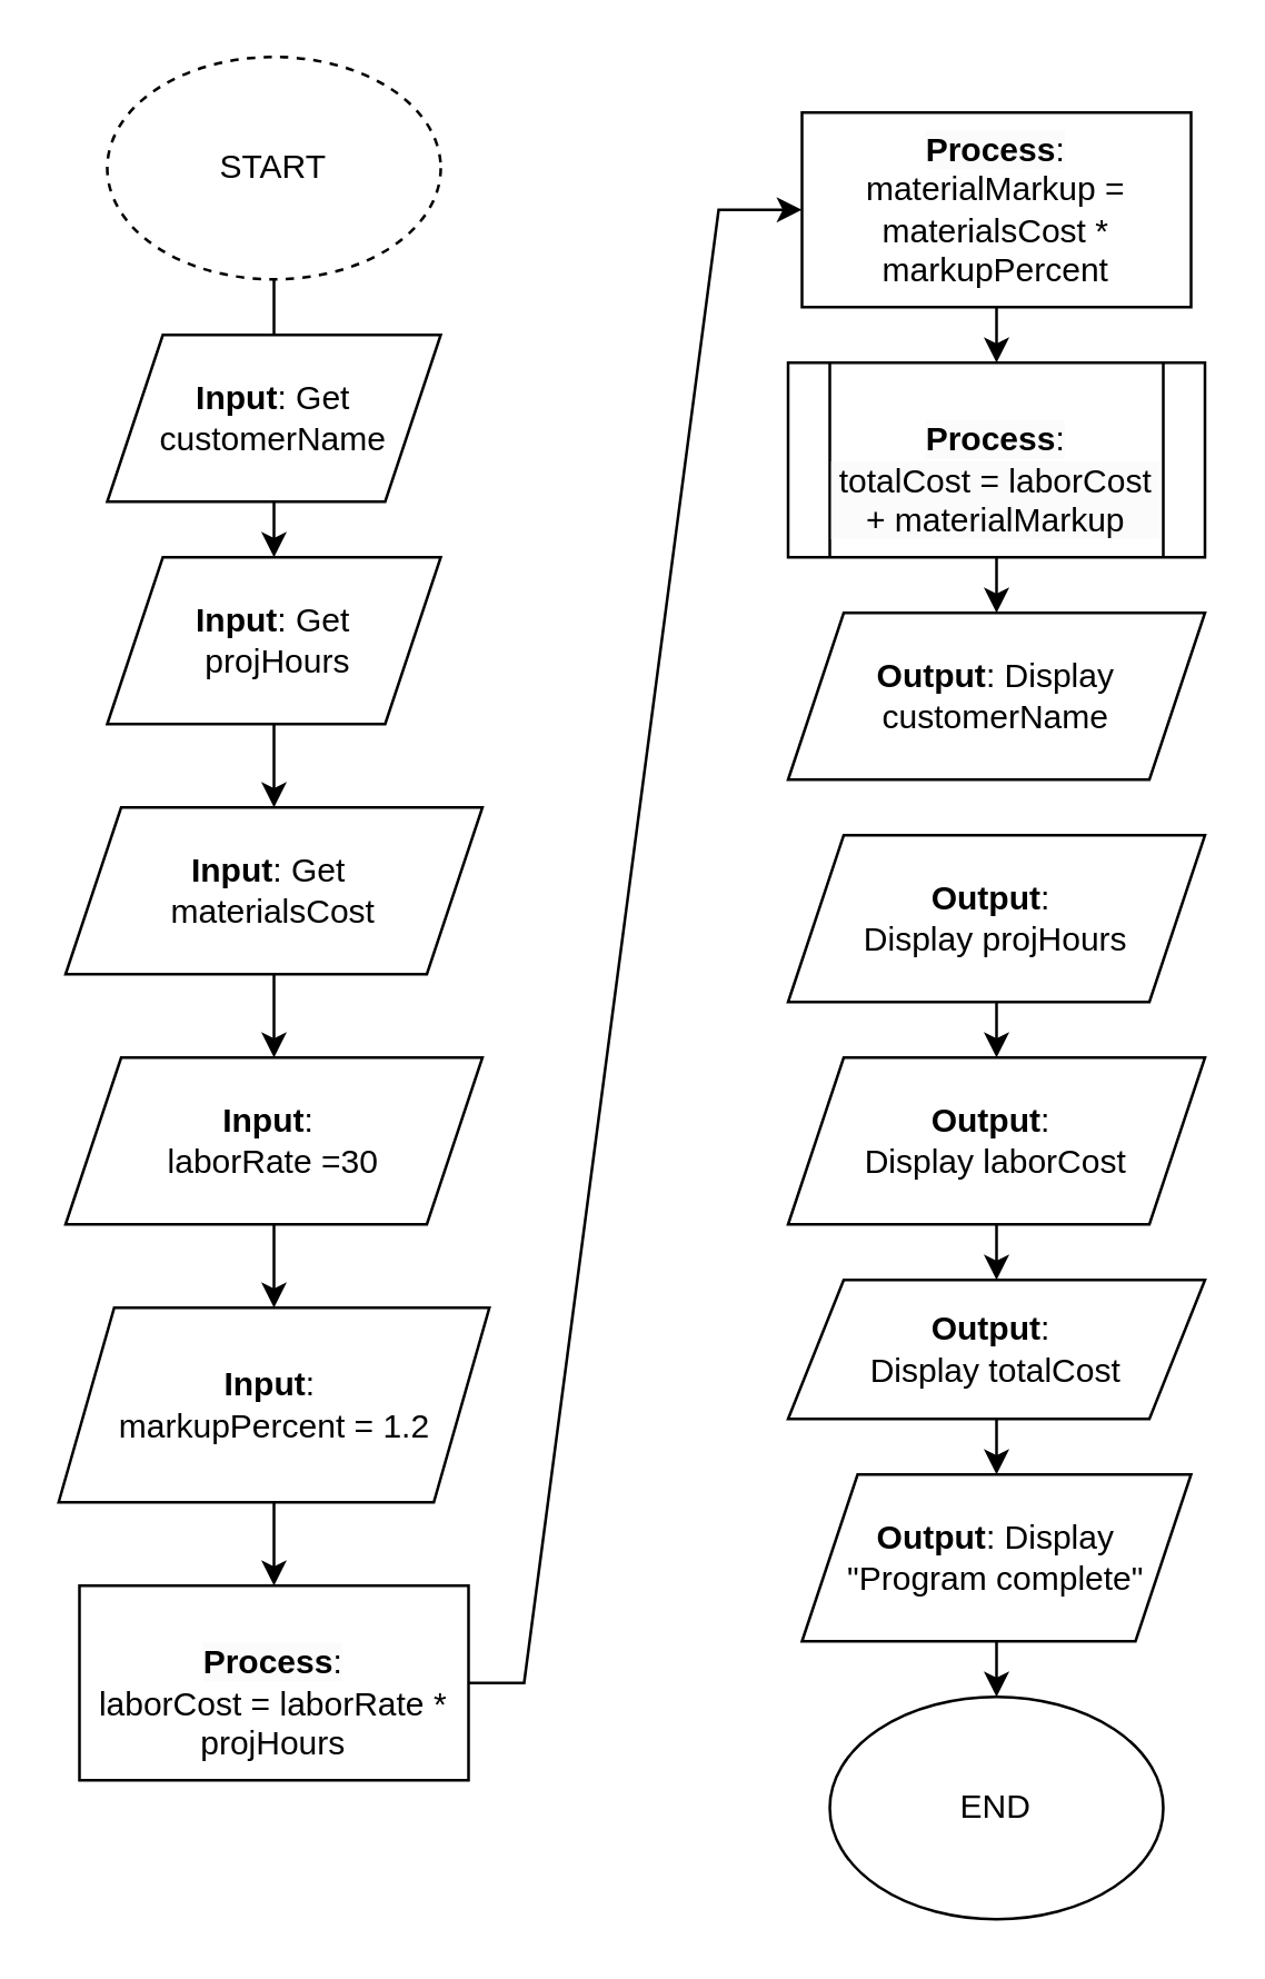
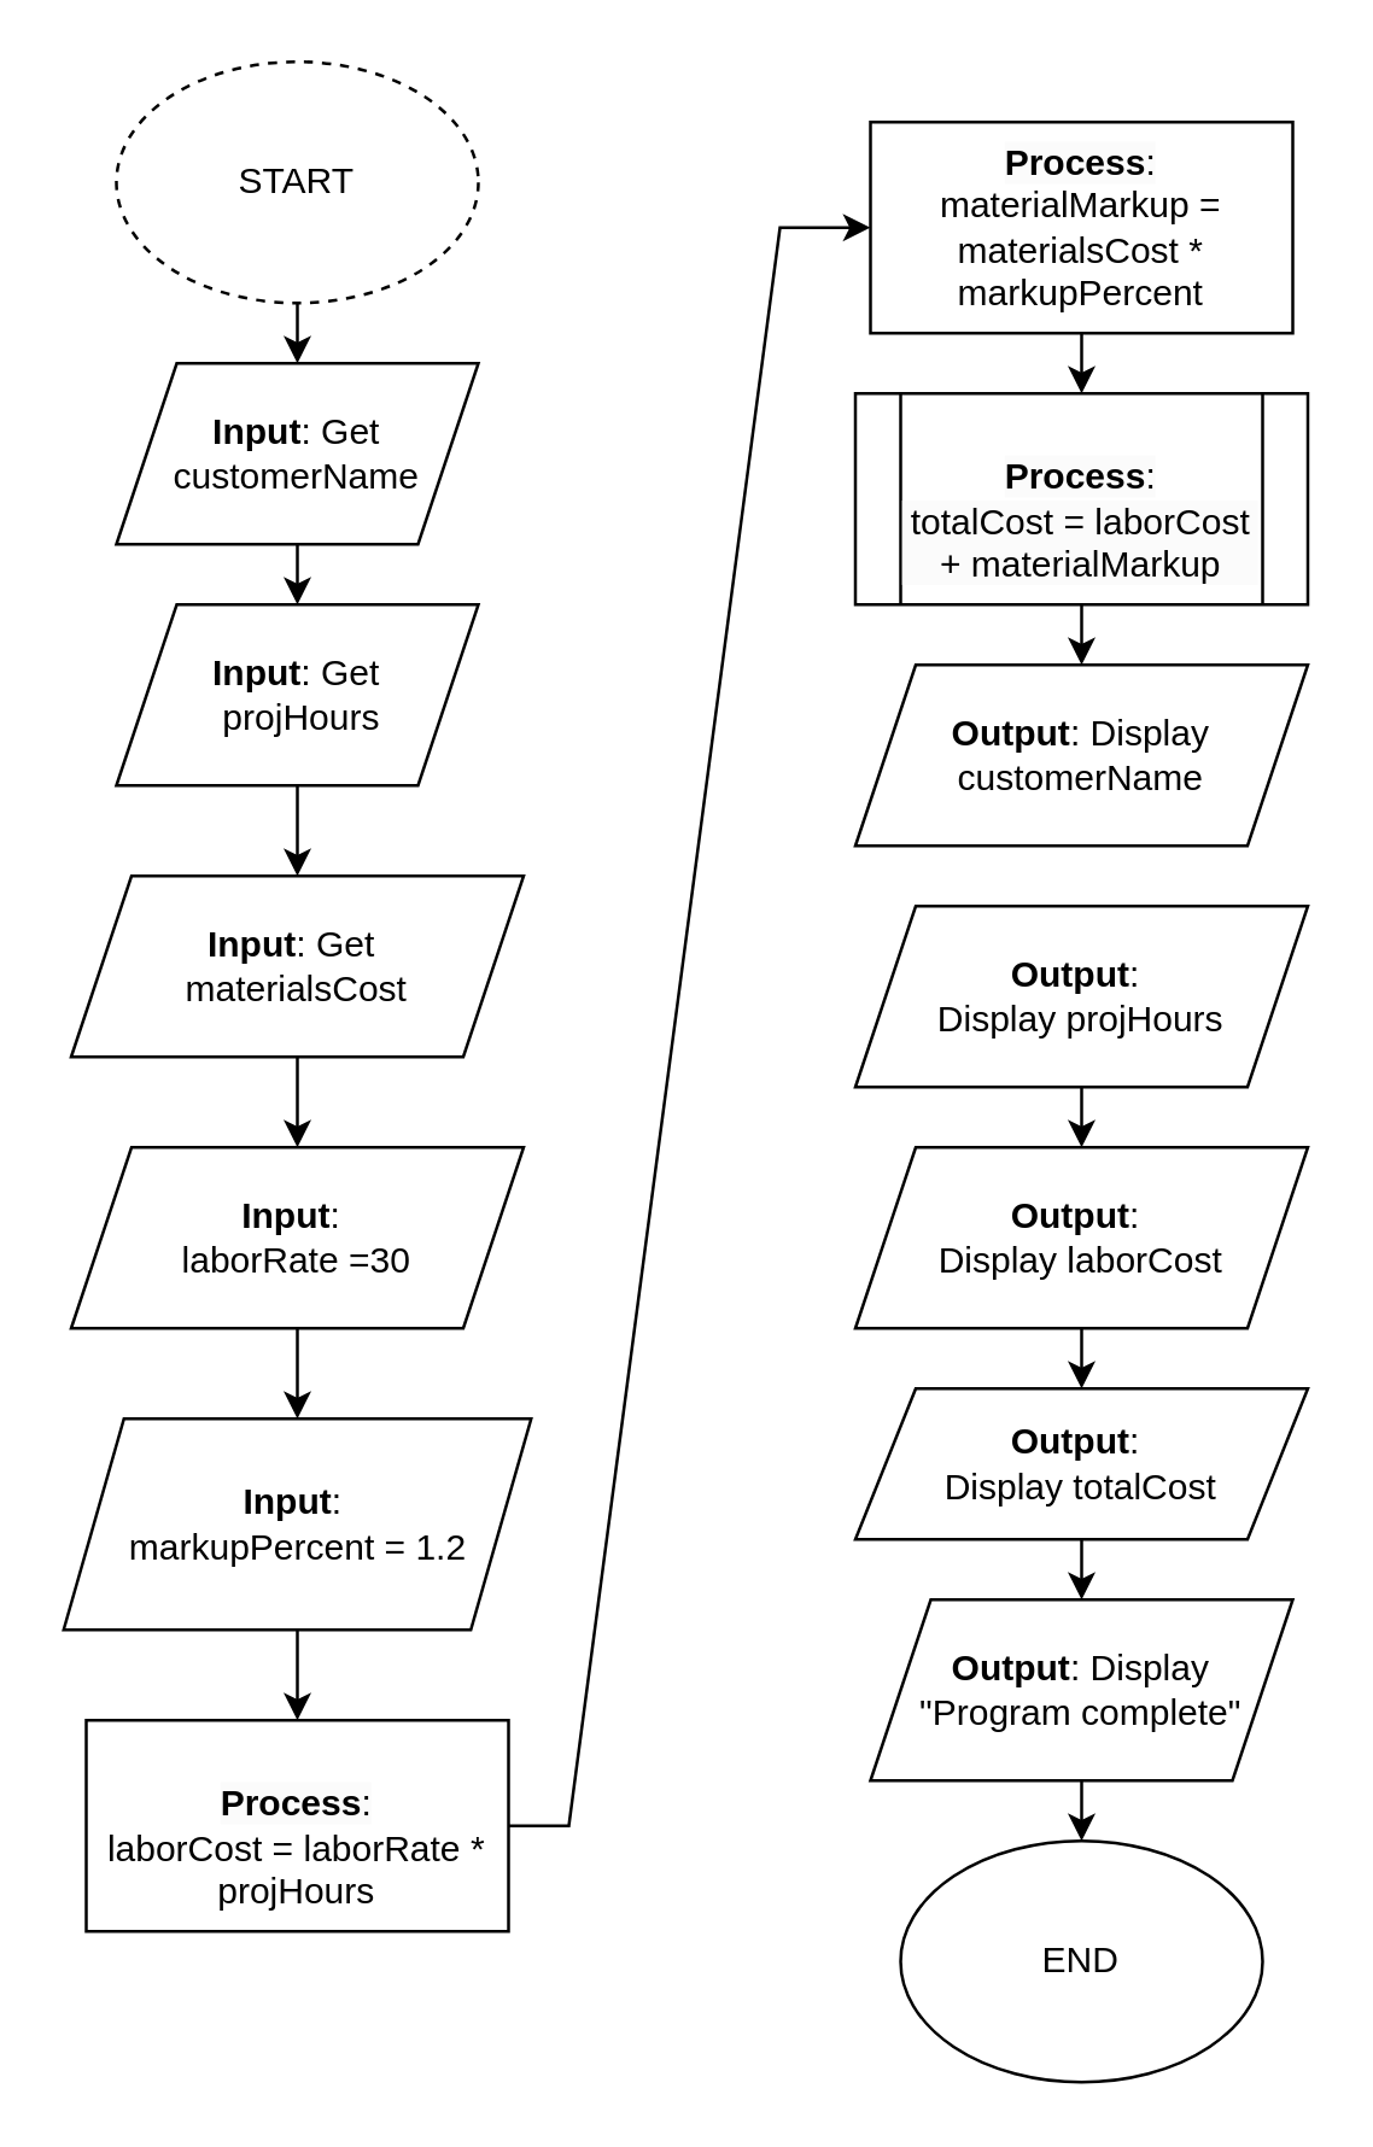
  <mxCell id="0" />
  <mxCell id="1" parent="0" />
  <mxCell id="2" value="START" style="ellipse;whiteSpace=wrap;html=1;fontFamily=Helvetica;fontStyle=0;dashed=1;" parent="1" vertex="1"><mxGeometry x="38" y="20" width="120" height="80" as="geometry" /></mxCell>
  <mxCell id="3" value="&lt;strong&gt;Input&lt;/strong&gt;: Get customerName" style="shape=parallelogram;perimeter=parallelogramPerimeter;whiteSpace=wrap;html=1;fixedSize=1;fontFamily=Helvetica;fontStyle=0" parent="1" vertex="1"><mxGeometry x="38" y="120" width="120" height="60" as="geometry" /></mxCell>
  <mxCell id="4" value="&lt;strong&gt;Input&lt;/strong&gt;: Get&lt;div&gt;&amp;nbsp;projHours&lt;/div&gt;" style="shape=parallelogram;perimeter=parallelogramPerimeter;whiteSpace=wrap;html=1;fixedSize=1;fontFamily=Helvetica;fontStyle=0" parent="1" vertex="1"><mxGeometry x="38" y="200" width="120" height="60" as="geometry" /></mxCell>
  <mxCell id="5" value="&lt;strong&gt;Input&lt;/strong&gt;: Get&amp;nbsp;&lt;div&gt;materialsCost&lt;/div&gt;" style="shape=parallelogram;perimeter=parallelogramPerimeter;whiteSpace=wrap;html=1;fixedSize=1;fontFamily=Helvetica;fontStyle=0" parent="1" vertex="1"><mxGeometry x="23" y="290" width="150" height="60" as="geometry" /></mxCell>
  <mxCell id="6" value="&lt;strong&gt;Output&lt;/strong&gt;: Display customerName" style="shape=parallelogram;perimeter=parallelogramPerimeter;whiteSpace=wrap;html=1;fixedSize=1;fontFamily=Helvetica;fontStyle=0" parent="1" vertex="1"><mxGeometry x="283" y="220" width="150" height="60" as="geometry" /></mxCell>
  <mxCell id="7" value="&lt;strong&gt;Output&lt;/strong&gt;:&amp;nbsp;&lt;div&gt;Display projHours&lt;/div&gt;" style="shape=parallelogram;perimeter=parallelogramPerimeter;whiteSpace=wrap;html=1;fixedSize=1;fontFamily=Helvetica;fontStyle=0" parent="1" vertex="1"><mxGeometry x="283" y="300" width="150" height="60" as="geometry" /></mxCell>
  <mxCell id="8" value="&lt;strong&gt;Output&lt;/strong&gt;:&amp;nbsp;&lt;div&gt;Display laborCost&lt;/div&gt;" style="shape=parallelogram;perimeter=parallelogramPerimeter;whiteSpace=wrap;html=1;fixedSize=1;fontFamily=Helvetica;fontStyle=0" parent="1" vertex="1"><mxGeometry x="283" y="380" width="150" height="60" as="geometry" /></mxCell>
  <mxCell id="9" value="&lt;strong&gt;Output&lt;/strong&gt;:&amp;nbsp;&lt;div&gt;Display totalCost&lt;/div&gt;" style="shape=parallelogram;perimeter=parallelogramPerimeter;whiteSpace=wrap;html=1;fixedSize=1;fontFamily=Helvetica;fontStyle=0" parent="1" vertex="1"><mxGeometry x="283" y="460" width="150" height="50" as="geometry" /></mxCell>
  <mxCell id="10" value="END" style="ellipse;whiteSpace=wrap;html=1;fontFamily=Helvetica;fontStyle=0" parent="1" vertex="1"><mxGeometry x="298" y="610" width="120" height="80" as="geometry" /></mxCell>
  <mxCell id="11" value="" style="endArrow=classic;html=1;rounded=0;exitX=0.5;exitY=1;exitDx=0;exitDy=0;entryX=0.5;entryY=0;entryDx=0;entryDy=0;fontFamily=Helvetica;fontStyle=0" parent="1" source="3" target="4" edge="1"><mxGeometry width="50" height="50" relative="1" as="geometry"><mxPoint x="398" y="430" as="sourcePoint" /><mxPoint x="448" y="380" as="targetPoint" /></mxGeometry></mxCell>
  <mxCell id="12" value="&lt;strong&gt;Output&lt;/strong&gt;: Display &quot;Program complete&quot;" style="shape=parallelogram;perimeter=parallelogramPerimeter;whiteSpace=wrap;html=1;fixedSize=1;fontFamily=Helvetica;fontStyle=0" parent="1" vertex="1"><mxGeometry x="288" y="530" width="140" height="60" as="geometry" /></mxCell>
  <mxCell id="13" value="" style="endArrow=classic;html=1;rounded=0;exitX=0.5;exitY=1;exitDx=0;exitDy=0;fontFamily=Helvetica;fontStyle=0;entryX=0.5;entryY=0;entryDx=0;entryDy=0;" parent="1" source="7" target="8" edge="1"><mxGeometry width="50" height="50" relative="1" as="geometry"><mxPoint x="398" y="430" as="sourcePoint" /><mxPoint x="408" y="200" as="targetPoint" /></mxGeometry></mxCell>
  <mxCell id="14" value="" style="endArrow=classic;html=1;rounded=0;entryX=0.5;entryY=0;entryDx=0;entryDy=0;exitX=0.5;exitY=1;exitDx=0;exitDy=0;fontFamily=Helvetica;fontStyle=0" parent="1" source="8" target="9" edge="1"><mxGeometry width="50" height="50" relative="1" as="geometry"><mxPoint x="398" y="430" as="sourcePoint" /><mxPoint x="448" y="380" as="targetPoint" /></mxGeometry></mxCell>
  <mxCell id="15" value="" style="endArrow=classic;html=1;rounded=0;exitX=0.5;exitY=1;exitDx=0;exitDy=0;entryX=0.5;entryY=0;entryDx=0;entryDy=0;fontFamily=Helvetica;fontStyle=0" parent="1" source="9" target="12" edge="1"><mxGeometry width="50" height="50" relative="1" as="geometry"><mxPoint x="398" y="430" as="sourcePoint" /><mxPoint x="448" y="380" as="targetPoint" /></mxGeometry></mxCell>
  <mxCell id="16" value="" style="endArrow=classic;html=1;rounded=0;entryX=0.5;entryY=0;entryDx=0;entryDy=0;exitX=0.5;exitY=1;exitDx=0;exitDy=0;fontFamily=Helvetica;fontStyle=0" parent="1" source="12" target="10" edge="1"><mxGeometry width="50" height="50" relative="1" as="geometry"><mxPoint x="398" y="430" as="sourcePoint" /><mxPoint x="448" y="380" as="targetPoint" /></mxGeometry></mxCell>
  <mxCell id="17" value="&lt;strong&gt;Input&lt;/strong&gt;:&amp;nbsp;&lt;div&gt;markupPercent = 1.2&lt;/div&gt;" style="shape=parallelogram;perimeter=parallelogramPerimeter;whiteSpace=wrap;html=1;fixedSize=1;fontFamily=Helvetica;fontStyle=0" parent="1" vertex="1"><mxGeometry x="20.5" y="470" width="155" height="70" as="geometry" /></mxCell>
  <mxCell id="18" value="&lt;strong&gt;Input&lt;/strong&gt;:&amp;nbsp;&lt;div&gt;laborRate =30&lt;/div&gt;" style="shape=parallelogram;perimeter=parallelogramPerimeter;whiteSpace=wrap;html=1;fixedSize=1;fontFamily=Helvetica;fontStyle=0" parent="1" vertex="1"><mxGeometry x="23" y="380" width="150" height="60" as="geometry" /></mxCell>
  <mxCell id="19" value="&lt;div&gt;&lt;span style=&quot;color: rgb(0, 0, 0); font-family: Helvetica; font-size: 12px; font-style: normal; font-variant-ligatures: normal; font-variant-caps: normal; font-weight: 400; letter-spacing: normal; orphans: 2; text-align: center; text-indent: 0px; text-transform: none; widows: 2; word-spacing: 0px; -webkit-text-stroke-width: 0px; white-space: normal; background-color: rgb(251, 251, 251); text-decoration-thickness: initial; text-decoration-style: initial; text-decoration-color: initial; display: inline !important; float: none;&quot;&gt;&lt;strong&gt;&lt;br&gt;&lt;/strong&gt;&lt;/span&gt;&lt;/div&gt;&lt;span style=&quot;color: rgb(0, 0, 0); font-family: Helvetica; font-size: 12px; font-style: normal; font-variant-ligatures: normal; font-variant-caps: normal; font-weight: 400; letter-spacing: normal; orphans: 2; text-align: center; text-indent: 0px; text-transform: none; widows: 2; word-spacing: 0px; -webkit-text-stroke-width: 0px; white-space: normal; background-color: rgb(251, 251, 251); text-decoration-thickness: initial; text-decoration-style: initial; text-decoration-color: initial; display: inline !important; float: none;&quot;&gt;&lt;strong&gt;Process&lt;/strong&gt;:&lt;br&gt;&lt;/span&gt;&lt;div&gt;laborCost = laborRate * projHours&lt;/div&gt;" style="rounded=0;whiteSpace=wrap;html=1;" parent="1" vertex="1"><mxGeometry x="28" y="570" width="140" height="70" as="geometry" /></mxCell>
  <mxCell id="20" value="&lt;div&gt;&lt;span style=&quot;color: rgb(0, 0, 0); font-family: Helvetica; font-size: 12px; font-style: normal; font-variant-ligatures: normal; font-variant-caps: normal; font-weight: 400; letter-spacing: normal; orphans: 2; text-align: center; text-indent: 0px; text-transform: none; widows: 2; word-spacing: 0px; -webkit-text-stroke-width: 0px; white-space: normal; background-color: rgb(251, 251, 251); text-decoration-thickness: initial; text-decoration-style: initial; text-decoration-color: initial; display: inline !important; float: none;&quot;&gt;&lt;strong&gt;&lt;br&gt;&lt;/strong&gt;&lt;/span&gt;&lt;/div&gt;&lt;span style=&quot;color: rgb(0, 0, 0); font-family: Helvetica; font-size: 12px; font-style: normal; font-variant-ligatures: normal; font-variant-caps: normal; font-weight: 400; letter-spacing: normal; orphans: 2; text-align: center; text-indent: 0px; text-transform: none; widows: 2; word-spacing: 0px; -webkit-text-stroke-width: 0px; white-space: normal; background-color: rgb(251, 251, 251); text-decoration-thickness: initial; text-decoration-style: initial; text-decoration-color: initial; display: inline !important; float: none;&quot;&gt;&lt;strong&gt;Process&lt;/strong&gt;:&lt;br&gt;&lt;/span&gt;&lt;div&gt;materialMarkup = materialsCost * markupPercent&lt;br&gt;&lt;br&gt;&lt;/div&gt;" style="rounded=0;whiteSpace=wrap;html=1;" parent="1" vertex="1"><mxGeometry x="288" y="40" width="140" height="70" as="geometry" /></mxCell>
  <mxCell id="21" value="" style="endArrow=classic;html=1;rounded=0;exitX=0.5;exitY=1;exitDx=0;exitDy=0;entryX=0.5;entryY=0;entryDx=0;entryDy=0;" parent="1" source="4" target="5" edge="1"><mxGeometry width="50" height="50" relative="1" as="geometry"><mxPoint x="408" y="280" as="sourcePoint" /><mxPoint x="458" y="230" as="targetPoint" /></mxGeometry></mxCell>
  <mxCell id="22" value="" style="endArrow=classic;html=1;rounded=0;exitX=0.5;exitY=1;exitDx=0;exitDy=0;entryX=0.5;entryY=0;entryDx=0;entryDy=0;" parent="1" source="5" target="18" edge="1"><mxGeometry width="50" height="50" relative="1" as="geometry"><mxPoint x="408" y="450" as="sourcePoint" /><mxPoint x="458" y="400" as="targetPoint" /></mxGeometry></mxCell>
  <mxCell id="23" value="" style="endArrow=classic;html=1;rounded=0;exitX=0.5;exitY=1;exitDx=0;exitDy=0;entryX=0.5;entryY=0;entryDx=0;entryDy=0;" parent="1" source="18" target="17" edge="1"><mxGeometry width="50" height="50" relative="1" as="geometry"><mxPoint x="408" y="450" as="sourcePoint" /><mxPoint x="458" y="400" as="targetPoint" /></mxGeometry></mxCell>
  <mxCell id="24" value="" style="endArrow=classic;html=1;rounded=0;exitX=0.5;exitY=1;exitDx=0;exitDy=0;entryX=0.5;entryY=0;entryDx=0;entryDy=0;" parent="1" source="17" edge="1"><mxGeometry width="50" height="50" relative="1" as="geometry"><mxPoint x="408" y="450" as="sourcePoint" /><mxPoint x="98" y="570" as="targetPoint" /></mxGeometry></mxCell>
  <mxCell id="25" value="" style="endArrow=classic;html=1;rounded=0;exitX=1;exitY=0.5;exitDx=0;exitDy=0;entryX=0;entryY=0.5;entryDx=0;entryDy=0;" parent="1" source="19" target="20" edge="1"><mxGeometry width="50" height="50" relative="1" as="geometry"><mxPoint x="408" y="650" as="sourcePoint" /><mxPoint x="458" y="600" as="targetPoint" /><Array as="points"><mxPoint x="188" y="605" /><mxPoint x="258" y="75" /></Array></mxGeometry></mxCell>
  <mxCell id="26" value="" style="endArrow=classic;html=1;rounded=0;exitX=0.5;exitY=1;exitDx=0;exitDy=0;" parent="1" source="20" edge="1"><mxGeometry width="50" height="50" relative="1" as="geometry"><mxPoint x="408" y="390" as="sourcePoint" /><mxPoint x="358" y="130" as="targetPoint" /></mxGeometry></mxCell>
- <mxCell id="27" value="" style="endArrow=none;html=1;rounded=0;entryX=0.5;entryY=0;entryDx=0;entryDy=0;exitX=0.5;exitY=1;exitDx=0;exitDy=0;" parent="1" source="2" target="3" edge="1"><mxGeometry width="50" height="50" relative="1" as="geometry"><mxPoint x="408" y="390" as="sourcePoint" /><mxPoint x="458" y="340" as="targetPoint" /></mxGeometry></mxCell>
+ <mxCell id="27" value="" style="endArrow=classic;html=1;rounded=0;entryX=0.5;entryY=0;entryDx=0;entryDy=0;exitX=0.5;exitY=1;exitDx=0;exitDy=0;" parent="1" source="2" target="3" edge="1"><mxGeometry width="50" height="50" relative="1" as="geometry"><mxPoint x="408" y="390" as="sourcePoint" /><mxPoint x="458" y="340" as="targetPoint" /></mxGeometry></mxCell>
  <mxCell id="28" value="&lt;br&gt;&lt;span style=&quot;forced-color-adjust: none; color: rgb(0, 0, 0); font-family: Helvetica; font-size: 12px; font-style: normal; font-variant-ligatures: normal; font-variant-caps: normal; font-weight: 400; letter-spacing: normal; orphans: 2; text-align: center; text-indent: 0px; text-transform: none; widows: 2; word-spacing: 0px; -webkit-text-stroke-width: 0px; white-space: normal; text-decoration-thickness: initial; text-decoration-style: initial; text-decoration-color: initial; background-color: rgb(251, 251, 251); float: none; display: inline !important;&quot;&gt;&lt;strong style=&quot;forced-color-adjust: none;&quot;&gt;&lt;br class=&quot;Apple-interchange-newline&quot;&gt;Process&lt;/strong&gt;:&lt;br style=&quot;forced-color-adjust: none;&quot;&gt;&lt;/span&gt;&lt;div style=&quot;forced-color-adjust: none; color: rgb(0, 0, 0); font-family: Helvetica; font-size: 12px; font-style: normal; font-variant-ligatures: normal; font-variant-caps: normal; font-weight: 400; letter-spacing: normal; orphans: 2; text-align: center; text-indent: 0px; text-transform: none; widows: 2; word-spacing: 0px; -webkit-text-stroke-width: 0px; white-space: normal; background-color: rgb(251, 251, 251); text-decoration-thickness: initial; text-decoration-style: initial; text-decoration-color: initial;&quot;&gt;totalCost = laborCost + materialMarkup&lt;br style=&quot;forced-color-adjust: none;&quot;&gt;&lt;/div&gt;&lt;div&gt;&lt;br&gt;&lt;/div&gt;" style="shape=process;whiteSpace=wrap;html=1;backgroundOutline=1;" parent="1" vertex="1"><mxGeometry x="283" y="130" width="150" height="70" as="geometry" /></mxCell>
  <mxCell id="29" value="" style="endArrow=classic;html=1;rounded=0;entryX=0.5;entryY=0;entryDx=0;entryDy=0;exitX=0.5;exitY=1;exitDx=0;exitDy=0;" parent="1" source="28" target="6" edge="1"><mxGeometry width="50" height="50" relative="1" as="geometry"><mxPoint x="328" y="380" as="sourcePoint" /><mxPoint x="378" y="330" as="targetPoint" /></mxGeometry></mxCell>
